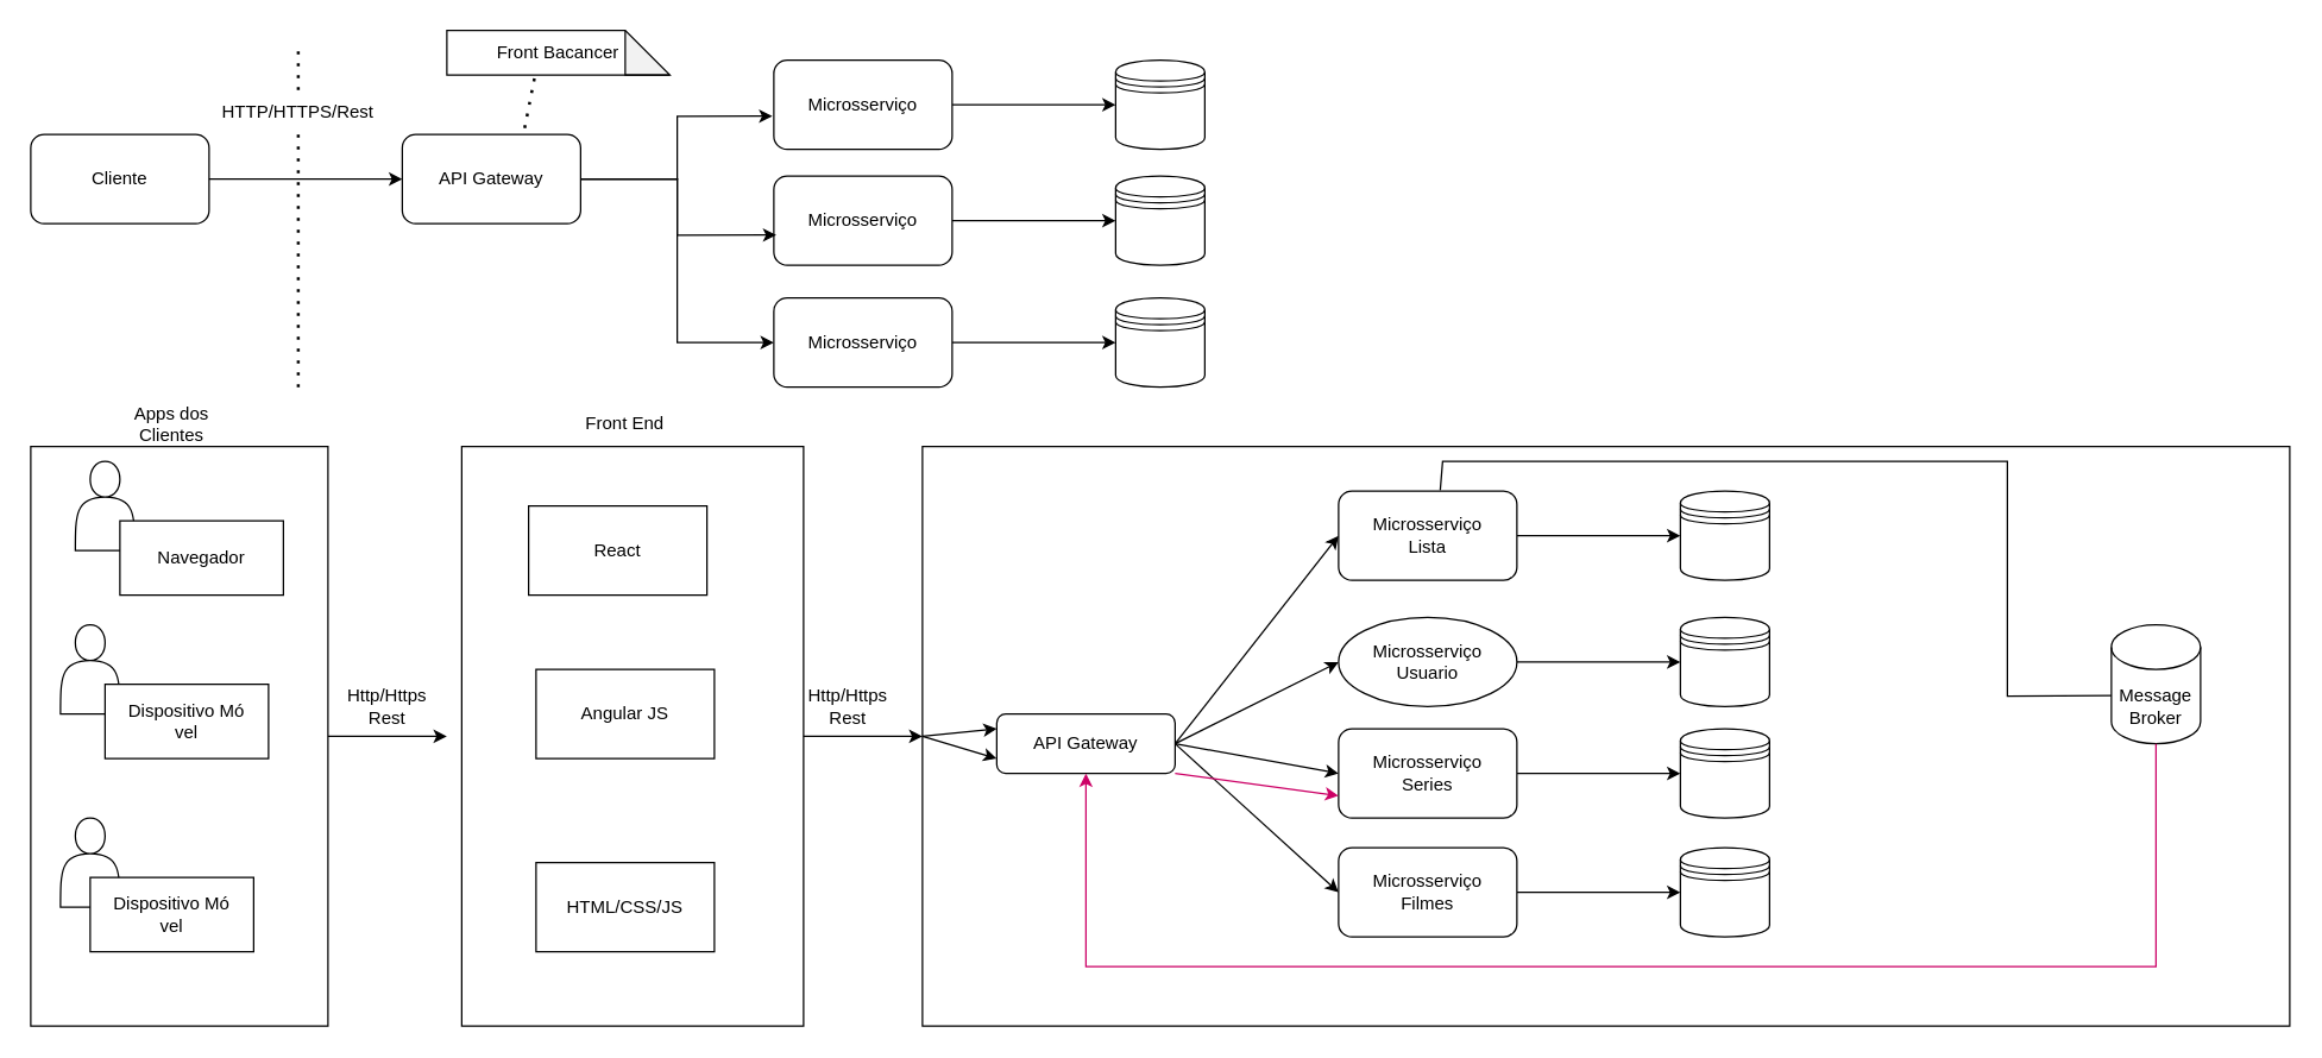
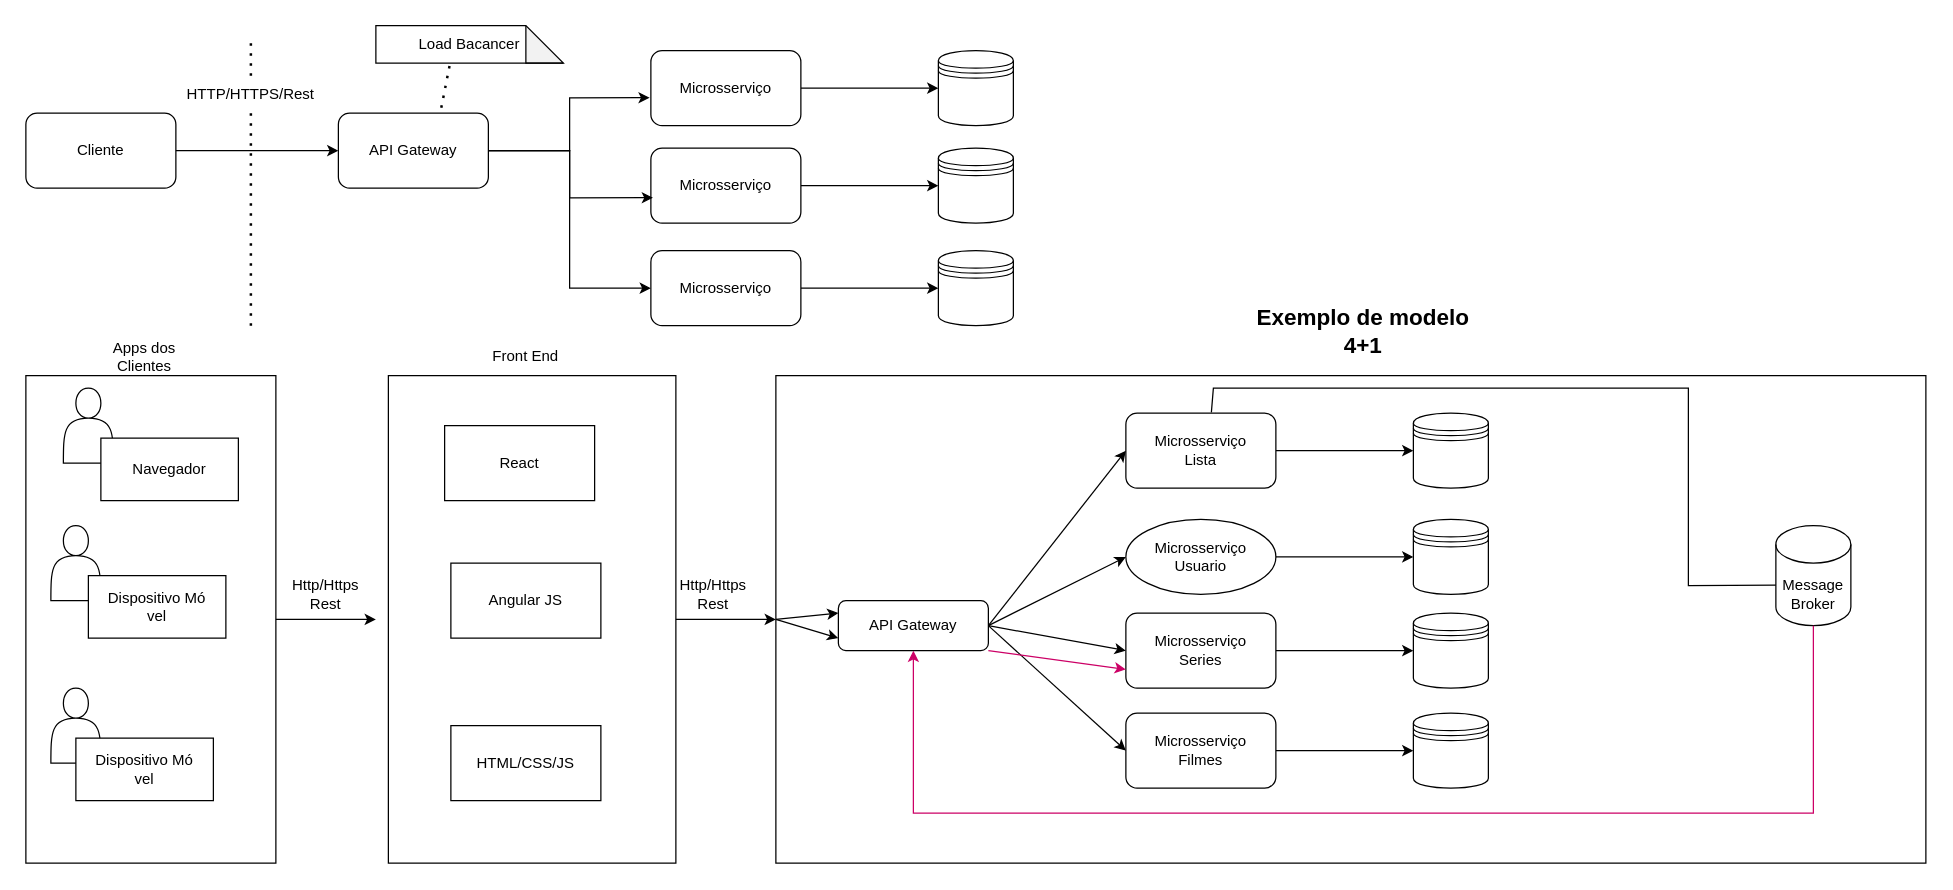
  <mxCell id="0" />
  <mxCell id="1" parent="0" />
  <mxCell id="2" value="Cliente" style="rounded=1;whiteSpace=wrap;html=1;" vertex="1" parent="1"><mxGeometry x="20" y="90" width="120" height="60" as="geometry" /></mxCell>
  <mxCell id="3" style="edgeStyle=orthogonalEdgeStyle;rounded=0;orthogonalLoop=1;jettySize=auto;html=1;entryX=0;entryY=0.5;entryDx=0;entryDy=0;" edge="1" parent="1" source="4" target="19"><mxGeometry relative="1" as="geometry" /></mxCell>
  <mxCell id="4" value="Microsserviço" style="rounded=1;whiteSpace=wrap;html=1;" vertex="1" parent="1"><mxGeometry x="520" y="40" width="120" height="60" as="geometry" /></mxCell>
  <mxCell id="5" value="" style="endArrow=none;dashed=1;html=1;dashPattern=1 3;strokeWidth=2;rounded=0;" edge="1" parent="1" source="7"><mxGeometry width="50" height="50" relative="1" as="geometry"><mxPoint x="280" y="260" as="sourcePoint" /><mxPoint x="200" y="30" as="targetPoint" /></mxGeometry></mxCell>
  <mxCell id="6" value="" style="endArrow=none;dashed=1;html=1;dashPattern=1 3;strokeWidth=2;rounded=0;" edge="1" parent="1" target="7"><mxGeometry width="50" height="50" relative="1" as="geometry"><mxPoint x="200" y="260" as="sourcePoint" /><mxPoint x="280" y="30" as="targetPoint" /></mxGeometry></mxCell>
  <mxCell id="7" value="HTTP/HTTPS/Rest&lt;br&gt;" style="text;html=1;strokeColor=none;fillColor=none;align=center;verticalAlign=middle;whiteSpace=wrap;rounded=0;" vertex="1" parent="1"><mxGeometry x="150" y="60" width="100" height="30" as="geometry" /></mxCell>
  <mxCell id="8" style="edgeStyle=orthogonalEdgeStyle;rounded=0;orthogonalLoop=1;jettySize=auto;html=1;" edge="1" parent="1" source="9" target="20"><mxGeometry relative="1" as="geometry" /></mxCell>
  <mxCell id="9" value="Microsserviço" style="rounded=1;whiteSpace=wrap;html=1;" vertex="1" parent="1"><mxGeometry x="520" y="118" width="120" height="60" as="geometry" /></mxCell>
  <mxCell id="10" style="edgeStyle=orthogonalEdgeStyle;rounded=0;orthogonalLoop=1;jettySize=auto;html=1;entryX=0;entryY=0.5;entryDx=0;entryDy=0;" edge="1" parent="1" source="11" target="21"><mxGeometry relative="1" as="geometry" /></mxCell>
  <mxCell id="11" value="Microsserviço" style="rounded=1;whiteSpace=wrap;html=1;" vertex="1" parent="1"><mxGeometry x="520" y="200" width="120" height="60" as="geometry" /></mxCell>
  <mxCell id="12" style="edgeStyle=orthogonalEdgeStyle;rounded=0;orthogonalLoop=1;jettySize=auto;html=1;exitX=1;exitY=0.5;exitDx=0;exitDy=0;entryX=0;entryY=0.5;entryDx=0;entryDy=0;" edge="1" parent="1" source="15" target="11"><mxGeometry relative="1" as="geometry" /></mxCell>
  <mxCell id="13" style="edgeStyle=orthogonalEdgeStyle;rounded=0;orthogonalLoop=1;jettySize=auto;html=1;entryX=0.014;entryY=0.661;entryDx=0;entryDy=0;entryPerimeter=0;" edge="1" parent="1" source="15" target="9"><mxGeometry relative="1" as="geometry" /></mxCell>
  <mxCell id="14" style="edgeStyle=orthogonalEdgeStyle;rounded=0;orthogonalLoop=1;jettySize=auto;html=1;entryX=-0.008;entryY=0.628;entryDx=0;entryDy=0;entryPerimeter=0;" edge="1" parent="1" source="15" target="4"><mxGeometry relative="1" as="geometry" /></mxCell>
  <mxCell id="15" value="API Gateway" style="rounded=1;whiteSpace=wrap;html=1;" vertex="1" parent="1"><mxGeometry x="270" y="90" width="120" height="60" as="geometry" /></mxCell>
  <mxCell id="16" value="" style="endArrow=classic;html=1;rounded=0;exitX=1;exitY=0.5;exitDx=0;exitDy=0;" edge="1" parent="1" source="2" target="15"><mxGeometry width="50" height="50" relative="1" as="geometry"><mxPoint x="390" y="220" as="sourcePoint" /><mxPoint x="440" y="170" as="targetPoint" /></mxGeometry></mxCell>
- <mxCell id="17" value="Front Bacancer" style="shape=note;whiteSpace=wrap;html=1;backgroundOutline=1;darkOpacity=0.05;" vertex="1" parent="1"><mxGeometry x="300" width="150" height="30" as="geometry" y="20" /></mxCell>
+ <mxCell id="17" value="Load Bacancer" style="shape=note;whiteSpace=wrap;html=1;backgroundOutline=1;darkOpacity=0.05;" vertex="1" parent="1"><mxGeometry x="300" width="150" height="30" as="geometry" y="20" /></mxCell>
  <mxCell id="18" value="" style="endArrow=none;dashed=1;html=1;dashPattern=1 3;strokeWidth=2;rounded=0;entryX=0.398;entryY=0.944;entryDx=0;entryDy=0;entryPerimeter=0;exitX=0.686;exitY=-0.072;exitDx=0;exitDy=0;exitPerimeter=0;" edge="1" parent="1" source="15" target="17"><mxGeometry width="50" height="50" relative="1" as="geometry"><mxPoint x="420" y="90" as="sourcePoint" /><mxPoint x="440" y="170" as="targetPoint" /></mxGeometry></mxCell>
  <mxCell id="19" value="" style="shape=datastore;whiteSpace=wrap;html=1;" vertex="1" parent="1"><mxGeometry x="750" y="40" width="60" height="60" as="geometry" /></mxCell>
  <mxCell id="20" value="" style="shape=datastore;whiteSpace=wrap;html=1;" vertex="1" parent="1"><mxGeometry x="750" y="118" width="60" height="60" as="geometry" /></mxCell>
  <mxCell id="21" value="" style="shape=datastore;whiteSpace=wrap;html=1;" vertex="1" parent="1"><mxGeometry x="750" y="200" width="60" height="60" as="geometry" /></mxCell>
  <mxCell id="22" value="" style="rounded=0;whiteSpace=wrap;html=1;" vertex="1" parent="1"><mxGeometry x="20" y="300" width="200" height="390" as="geometry" /></mxCell>
  <mxCell id="23" value="Apps dos Clientes&lt;br&gt;" style="text;html=1;strokeColor=none;fillColor=none;align=center;verticalAlign=middle;whiteSpace=wrap;rounded=0;" vertex="1" parent="1"><mxGeometry x="85" y="270" width="60" height="30" as="geometry" /></mxCell>
  <mxCell id="24" value="" style="shape=actor;whiteSpace=wrap;html=1;" vertex="1" parent="1"><mxGeometry x="50" y="310" width="40" height="60" as="geometry" /></mxCell>
  <mxCell id="25" value="Navegador&lt;br&gt;" style="rounded=0;whiteSpace=wrap;html=1;" vertex="1" parent="1"><mxGeometry x="80" y="350" width="110" height="50" as="geometry" /></mxCell>
  <mxCell id="26" value="" style="shape=actor;whiteSpace=wrap;html=1;" vertex="1" parent="1"><mxGeometry x="40" y="420" width="40" height="60" as="geometry" /></mxCell>
  <mxCell id="27" value="Dispositivo Mó&lt;br&gt;vel" style="rounded=0;whiteSpace=wrap;html=1;" vertex="1" parent="1"><mxGeometry x="70" y="460" width="110" height="50" as="geometry" /></mxCell>
  <mxCell id="28" value="" style="rounded=0;whiteSpace=wrap;html=1;" vertex="1" parent="1"><mxGeometry x="310" y="300" width="230" height="390" as="geometry" /></mxCell>
  <mxCell id="29" value="Front End&lt;br&gt;" style="text;html=1;strokeColor=none;fillColor=none;align=center;verticalAlign=middle;whiteSpace=wrap;rounded=0;" vertex="1" parent="1"><mxGeometry x="390" y="270" width="60" height="30" as="geometry" /></mxCell>
  <mxCell id="30" value="" style="shape=actor;whiteSpace=wrap;html=1;" vertex="1" parent="1"><mxGeometry x="40" y="550" width="40" height="60" as="geometry" /></mxCell>
  <mxCell id="31" value="Dispositivo Mó&lt;br&gt;vel" style="rounded=0;whiteSpace=wrap;html=1;" vertex="1" parent="1"><mxGeometry x="60" y="590" width="110" height="50" as="geometry" /></mxCell>
  <mxCell id="32" value="React&lt;br&gt;" style="rounded=0;whiteSpace=wrap;html=1;" vertex="1" parent="1"><mxGeometry x="355" y="340" width="120" height="60" as="geometry" /></mxCell>
  <mxCell id="33" value="Angular JS&lt;br&gt;" style="rounded=0;whiteSpace=wrap;html=1;" vertex="1" parent="1"><mxGeometry x="360" y="450" width="120" height="60" as="geometry" /></mxCell>
  <mxCell id="34" value="HTML/CSS/JS&lt;br&gt;" style="rounded=0;whiteSpace=wrap;html=1;" vertex="1" parent="1"><mxGeometry x="360" y="580" width="120" height="60" as="geometry" /></mxCell>
  <mxCell id="35" value="" style="endArrow=classic;html=1;rounded=0;" edge="1" parent="1" source="22"><mxGeometry width="50" height="50" relative="1" as="geometry"><mxPoint x="310" y="490" as="sourcePoint" /><mxPoint x="300" y="495" as="targetPoint" /><Array as="points" /></mxGeometry></mxCell>
  <mxCell id="36" value="Http/Https&lt;br&gt;Rest" style="text;html=1;strokeColor=none;fillColor=none;align=center;verticalAlign=middle;whiteSpace=wrap;rounded=0;" vertex="1" parent="1"><mxGeometry x="230" y="460" width="60" height="30" as="geometry" /></mxCell>
  <mxCell id="37" value="" style="rounded=0;whiteSpace=wrap;html=1;" vertex="1" parent="1"><mxGeometry x="620" y="300" width="920" height="390" as="geometry" /></mxCell>
  <mxCell id="38" value="" style="endArrow=classic;html=1;rounded=0;entryX=0;entryY=0.5;entryDx=0;entryDy=0;" edge="1" parent="1" target="37"><mxGeometry width="50" height="50" relative="1" as="geometry"><mxPoint x="540" y="495" as="sourcePoint" /><mxPoint x="610" y="495" as="targetPoint" /><Array as="points" /></mxGeometry></mxCell>
  <mxCell id="39" value="Http/Https&lt;br&gt;Rest" style="text;html=1;strokeColor=none;fillColor=none;align=center;verticalAlign=middle;whiteSpace=wrap;rounded=0;" vertex="1" parent="1"><mxGeometry x="540" y="460" width="60" height="30" as="geometry" /></mxCell>
  <mxCell id="40" value="API Gateway" style="rounded=1;whiteSpace=wrap;html=1;" vertex="1" parent="1"><mxGeometry x="670" y="480" width="120" height="40" as="geometry" /></mxCell>
  <mxCell id="41" value="" style="endArrow=classic;html=1;rounded=0;exitX=0;exitY=0.5;exitDx=0;exitDy=0;entryX=0;entryY=0.25;entryDx=0;entryDy=0;" edge="1" parent="1" source="37" target="40"><mxGeometry width="50" height="50" relative="1" as="geometry"><mxPoint x="560" y="510" as="sourcePoint" /><mxPoint x="610" y="460" as="targetPoint" /></mxGeometry></mxCell>
  <mxCell id="42" value="" style="endArrow=classic;html=1;rounded=0;exitX=0;exitY=0.5;exitDx=0;exitDy=0;entryX=0;entryY=0.75;entryDx=0;entryDy=0;" edge="1" parent="1" source="37" target="40"><mxGeometry width="50" height="50" relative="1" as="geometry"><mxPoint x="630" y="505" as="sourcePoint" /><mxPoint x="680" y="500" as="targetPoint" /></mxGeometry></mxCell>
  <mxCell id="43" style="edgeStyle=orthogonalEdgeStyle;rounded=0;orthogonalLoop=1;jettySize=auto;html=1;entryX=0;entryY=0.5;entryDx=0;entryDy=0;" edge="1" parent="1" source="44" target="45"><mxGeometry relative="1" as="geometry" /></mxCell>
  <mxCell id="44" value="Microsserviço&lt;br&gt;Lista" style="rounded=1;whiteSpace=wrap;html=1;" vertex="1" parent="1"><mxGeometry x="900" y="330" width="120" height="60" as="geometry" /></mxCell>
  <mxCell id="45" value="" style="shape=datastore;whiteSpace=wrap;html=1;" vertex="1" parent="1"><mxGeometry x="1130" y="330" width="60" height="60" as="geometry" /></mxCell>
  <mxCell id="46" style="edgeStyle=orthogonalEdgeStyle;rounded=0;orthogonalLoop=1;jettySize=auto;html=1;entryX=0;entryY=0.5;entryDx=0;entryDy=0;" edge="1" parent="1" source="47" target="48"><mxGeometry relative="1" as="geometry" /></mxCell>
  <mxCell id="47" value="Microsserviço&lt;br&gt;Usuario&lt;br&gt;" style="ellipse;whiteSpace=wrap;html=1;" vertex="1" parent="1"><mxGeometry x="900" y="415" width="120" height="60" as="geometry" /></mxCell>
  <mxCell id="48" value="" style="shape=datastore;whiteSpace=wrap;html=1;" vertex="1" parent="1"><mxGeometry x="1130" y="415" width="60" height="60" as="geometry" /></mxCell>
  <mxCell id="49" style="edgeStyle=orthogonalEdgeStyle;rounded=0;orthogonalLoop=1;jettySize=auto;html=1;entryX=0;entryY=0.5;entryDx=0;entryDy=0;" edge="1" parent="1" source="50" target="51"><mxGeometry relative="1" as="geometry" /></mxCell>
  <mxCell id="50" value="Microsserviço&lt;br&gt;Filmes" style="rounded=1;whiteSpace=wrap;html=1;" vertex="1" parent="1"><mxGeometry x="900" y="570" width="120" height="60" as="geometry" /></mxCell>
  <mxCell id="51" value="" style="shape=datastore;whiteSpace=wrap;html=1;" vertex="1" parent="1"><mxGeometry x="1130" y="570" width="60" height="60" as="geometry" /></mxCell>
  <mxCell id="52" style="edgeStyle=orthogonalEdgeStyle;rounded=0;orthogonalLoop=1;jettySize=auto;html=1;entryX=0;entryY=0.5;entryDx=0;entryDy=0;" edge="1" parent="1" source="53" target="54"><mxGeometry relative="1" as="geometry" /></mxCell>
  <mxCell id="53" value="Microsserviço&lt;br&gt;Series" style="rounded=1;whiteSpace=wrap;html=1;" vertex="1" parent="1"><mxGeometry x="900" y="490" width="120" height="60" as="geometry" /></mxCell>
  <mxCell id="54" value="" style="shape=datastore;whiteSpace=wrap;html=1;" vertex="1" parent="1"><mxGeometry x="1130" y="490" width="60" height="60" as="geometry" /></mxCell>
  <mxCell id="55" value="" style="endArrow=classic;html=1;rounded=0;entryX=0;entryY=0.5;entryDx=0;entryDy=0;exitX=1;exitY=0.5;exitDx=0;exitDy=0;" edge="1" parent="1" source="40" target="44"><mxGeometry width="50" height="50" relative="1" as="geometry"><mxPoint x="770" y="490" as="sourcePoint" /><mxPoint x="820" y="440" as="targetPoint" /></mxGeometry></mxCell>
  <mxCell id="56" value="" style="endArrow=classic;html=1;rounded=0;entryX=0;entryY=0.5;entryDx=0;entryDy=0;exitX=1;exitY=0.5;exitDx=0;exitDy=0;" edge="1" parent="1" source="40" target="47"><mxGeometry width="50" height="50" relative="1" as="geometry"><mxPoint x="800" y="500" as="sourcePoint" /><mxPoint x="910" y="370" as="targetPoint" /></mxGeometry></mxCell>
  <mxCell id="57" value="" style="endArrow=classic;html=1;rounded=0;entryX=0;entryY=0.5;entryDx=0;entryDy=0;" edge="1" parent="1" target="53"><mxGeometry width="50" height="50" relative="1" as="geometry"><mxPoint x="790" y="500" as="sourcePoint" /><mxPoint x="910" y="455" as="targetPoint" /></mxGeometry></mxCell>
  <mxCell id="58" value="" style="endArrow=classic;html=1;rounded=0;entryX=0;entryY=0.5;entryDx=0;entryDy=0;" edge="1" parent="1" target="50"><mxGeometry width="50" height="50" relative="1" as="geometry"><mxPoint x="790" y="500" as="sourcePoint" /><mxPoint x="920" y="465" as="targetPoint" /></mxGeometry></mxCell>
  <mxCell id="59" value="" style="shape=cylinder3;whiteSpace=wrap;html=1;boundedLbl=1;backgroundOutline=1;size=15;" vertex="1" parent="1"><mxGeometry x="1420" y="420" width="60" height="80" as="geometry" /></mxCell>
  <mxCell id="60" value="Message Broker&lt;br&gt;" style="text;html=1;strokeColor=none;fillColor=none;align=center;verticalAlign=middle;whiteSpace=wrap;rounded=0;" vertex="1" parent="1"><mxGeometry x="1420" y="460" width="60" height="30" as="geometry" /></mxCell>
  <mxCell id="61" value="" style="endArrow=none;html=1;rounded=0;entryX=0;entryY=0.25;entryDx=0;entryDy=0;exitX=0.57;exitY=-0.01;exitDx=0;exitDy=0;exitPerimeter=0;" edge="1" parent="1" source="44" target="60"><mxGeometry width="50" height="50" relative="1" as="geometry"><mxPoint x="1290" y="410" as="sourcePoint" /><mxPoint x="1180" y="300" as="targetPoint" /><Array as="points"><mxPoint x="970" y="310" /><mxPoint x="1350" y="310" /><mxPoint x="1350" y="468" /></Array></mxGeometry></mxCell>
  <mxCell id="62" value="" style="endArrow=classic;html=1;rounded=0;entryX=0.5;entryY=1;entryDx=0;entryDy=0;exitX=0.5;exitY=1;exitDx=0;exitDy=0;exitPerimeter=0;strokeColor=#CC0066;" edge="1" parent="1" source="59" target="40"><mxGeometry width="50" height="50" relative="1" as="geometry"><mxPoint x="1290" y="560" as="sourcePoint" /><mxPoint x="1340" y="510" as="targetPoint" /><Array as="points"><mxPoint x="1450" y="650" /><mxPoint x="730" y="650" /></Array></mxGeometry></mxCell>
  <mxCell id="63" value="" style="endArrow=classic;html=1;rounded=0;exitX=1;exitY=1;exitDx=0;exitDy=0;entryX=0;entryY=0.75;entryDx=0;entryDy=0;strokeColor=#CC0066;" edge="1" parent="1" source="40" target="53"><mxGeometry width="50" height="50" relative="1" as="geometry"><mxPoint x="1150" y="570" as="sourcePoint" /><mxPoint x="1200" y="520" as="targetPoint" /></mxGeometry></mxCell>
+ <mxCell id="64" value="&lt;font style=&quot;font-size: 18px;&quot;&gt;&lt;b&gt;Exemplo de modelo 4+1&lt;/b&gt;&lt;/font&gt;" style="text;html=1;strokeColor=none;fillColor=none;align=center;verticalAlign=middle;whiteSpace=wrap;rounded=0;" vertex="1" parent="1"><mxGeometry x="1000" y="250" width="180" height="30" as="geometry" /></mxCell>
